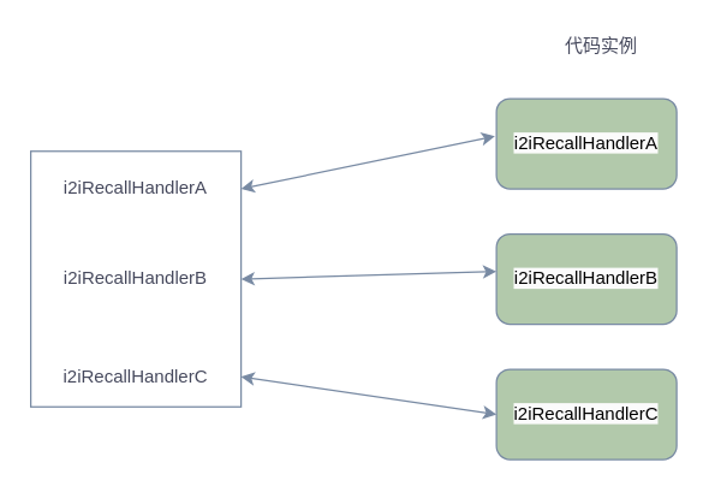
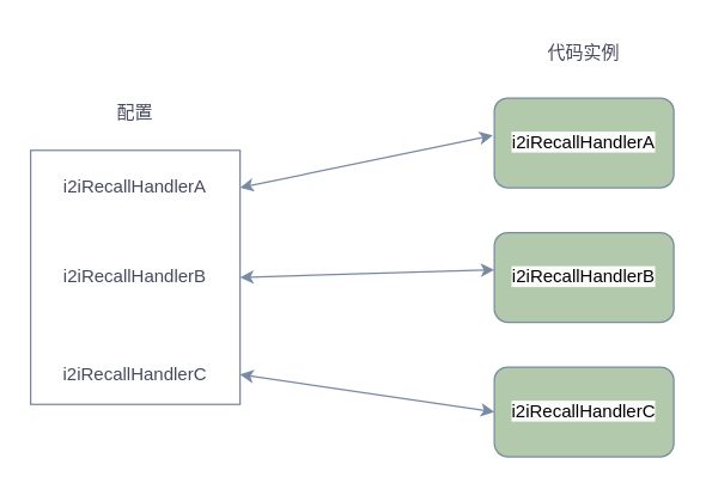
  <mxCell id="0" />
  <mxCell id="1" parent="0" />
  <mxCell id="2" value="i2iRecallHandlerA" style="text;html=1;strokeColor=none;fillColor=none;align=center;verticalAlign=middle;whiteSpace=wrap;rounded=0;labelBackgroundColor=none;fontColor=#46495D;" vertex="1" parent="1"><mxGeometry x="20" y="110" width="140" height="30" as="geometry" /></mxCell>
  <mxCell id="3" value="i2iRecallHandlerB" style="text;html=1;strokeColor=none;fillColor=none;align=center;verticalAlign=middle;whiteSpace=wrap;rounded=0;labelBackgroundColor=none;fontColor=#46495D;" vertex="1" parent="1"><mxGeometry x="20" y="170" width="140" height="30" as="geometry" /></mxCell>
  <mxCell id="4" value="i2iRecallHandlerC" style="text;html=1;strokeColor=none;fillColor=none;align=center;verticalAlign=middle;whiteSpace=wrap;rounded=0;labelBackgroundColor=none;fontColor=#46495D;" vertex="1" parent="1"><mxGeometry x="20" y="235" width="140" height="30" as="geometry" /></mxCell>
  <mxCell id="5" value="" style="rounded=0;whiteSpace=wrap;html=1;fillColor=none;labelBackgroundColor=none;strokeColor=#788AA3;fontColor=#46495D;" vertex="1" parent="1"><mxGeometry x="20" y="100" width="140" height="170" as="geometry" /></mxCell>
  <mxCell id="6" value="&lt;meta charset=&quot;utf-8&quot;&gt;&lt;span style=&quot;color: rgb(0, 0, 0); font-family: Helvetica; font-size: 12px; font-style: normal; font-variant-ligatures: normal; font-variant-caps: normal; font-weight: 400; letter-spacing: normal; orphans: 2; text-align: center; text-indent: 0px; text-transform: none; widows: 2; word-spacing: 0px; -webkit-text-stroke-width: 0px; background-color: rgb(251, 251, 251); text-decoration-thickness: initial; text-decoration-style: initial; text-decoration-color: initial; float: none; display: inline !important;&quot;&gt;i2iRecallHandlerA&lt;/span&gt;" style="rounded=1;whiteSpace=wrap;html=1;labelBackgroundColor=none;fillColor=#B2C9AB;strokeColor=#788AA3;fontColor=#46495D;" vertex="1" parent="1"><mxGeometry x="330" y="65" width="120" height="60" as="geometry" /></mxCell>
  <mxCell id="7" value="&lt;span style=&quot;color: rgb(0, 0, 0); font-family: Helvetica; font-size: 12px; font-style: normal; font-variant-ligatures: normal; font-variant-caps: normal; font-weight: 400; letter-spacing: normal; orphans: 2; text-align: center; text-indent: 0px; text-transform: none; widows: 2; word-spacing: 0px; -webkit-text-stroke-width: 0px; background-color: rgb(251, 251, 251); text-decoration-thickness: initial; text-decoration-style: initial; text-decoration-color: initial; float: none; display: inline !important;&quot;&gt;i2iRecallHandlerB&lt;/span&gt;" style="rounded=1;whiteSpace=wrap;html=1;labelBackgroundColor=none;fillColor=#B2C9AB;strokeColor=#788AA3;fontColor=#46495D;" vertex="1" parent="1"><mxGeometry x="330" y="155" width="120" height="60" as="geometry" /></mxCell>
  <mxCell id="8" value="&lt;span style=&quot;color: rgb(0, 0, 0); font-family: Helvetica; font-size: 12px; font-style: normal; font-variant-ligatures: normal; font-variant-caps: normal; font-weight: 400; letter-spacing: normal; orphans: 2; text-align: center; text-indent: 0px; text-transform: none; widows: 2; word-spacing: 0px; -webkit-text-stroke-width: 0px; background-color: rgb(251, 251, 251); text-decoration-thickness: initial; text-decoration-style: initial; text-decoration-color: initial; float: none; display: inline !important;&quot;&gt;i2iRecallHandlerC&lt;/span&gt;" style="rounded=1;whiteSpace=wrap;html=1;labelBackgroundColor=none;fillColor=#B2C9AB;strokeColor=#788AA3;fontColor=#46495D;" vertex="1" parent="1"><mxGeometry x="330" y="245" width="120" height="60" as="geometry" /></mxCell>
  <mxCell id="9" value="" style="endArrow=classic;startArrow=classic;html=1;rounded=0;exitX=1;exitY=0.5;exitDx=0;exitDy=0;labelBackgroundColor=none;strokeColor=#788AA3;fontColor=default;" edge="1" parent="1" source="2"><mxGeometry width="50" height="50" relative="1" as="geometry"><mxPoint x="279" y="140" as="sourcePoint" /><mxPoint x="329" y="90" as="targetPoint" /></mxGeometry></mxCell>
  <mxCell id="10" value="" style="endArrow=classic;startArrow=classic;html=1;rounded=0;exitX=1;exitY=0.5;exitDx=0;exitDy=0;labelBackgroundColor=none;strokeColor=#788AA3;fontColor=default;" edge="1" parent="1" source="3"><mxGeometry width="50" height="50" relative="1" as="geometry"><mxPoint x="161" y="215" as="sourcePoint" /><mxPoint x="330" y="180" as="targetPoint" /></mxGeometry></mxCell>
  <mxCell id="11" value="" style="endArrow=classic;startArrow=classic;html=1;rounded=0;exitX=1;exitY=0.5;exitDx=0;exitDy=0;labelBackgroundColor=none;strokeColor=#788AA3;fontColor=default;entryX=0;entryY=0.5;entryDx=0;entryDy=0;" edge="1" parent="1" source="4" target="8"><mxGeometry width="50" height="50" relative="1" as="geometry"><mxPoint x="161" y="305" as="sourcePoint" /><mxPoint x="330" y="270" as="targetPoint" /></mxGeometry></mxCell>
- <mxCell id="13" value="代码实例" style="text;html=1;strokeColor=none;fillColor=none;align=center;verticalAlign=middle;whiteSpace=wrap;rounded=0;labelBackgroundColor=none;fontColor=#46495D;" vertex="1" parent="1"><mxGeometry x="370" y="15" width="60" height="30" as="geometry" /></mxCell>
+ <mxCell id="12" value="配置" style="text;html=1;strokeColor=none;fillColor=none;align=center;verticalAlign=middle;whiteSpace=wrap;rounded=0;labelBackgroundColor=none;fontColor=#46495D;" vertex="1" parent="1"><mxGeometry x="60" y="60" width="60" height="30" as="geometry" /></mxCell>
+ <mxCell id="13" value="代码实例" style="text;html=1;strokeColor=none;fillColor=none;align=center;verticalAlign=middle;whiteSpace=wrap;rounded=0;labelBackgroundColor=none;fontColor=#46495D;" vertex="1" parent="1"><mxGeometry x="360" y="20" width="60" height="30" as="geometry" /></mxCell>
